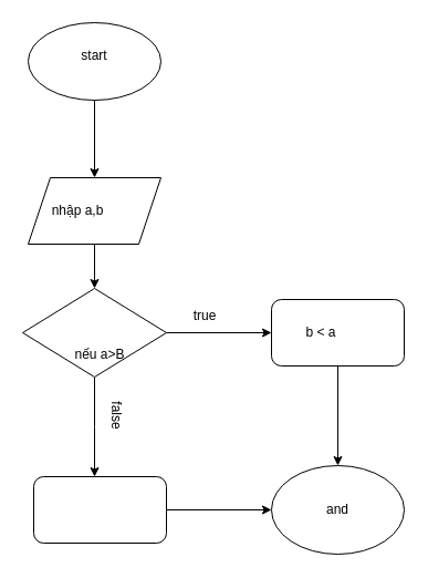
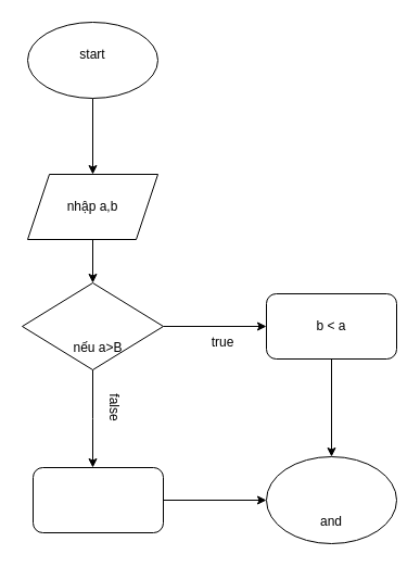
  <mxCell id="0" />
  <mxCell id="1" parent="0" />
  <mxCell id="2" style="edgeStyle=orthogonalEdgeStyle;rounded=0;orthogonalLoop=1;jettySize=auto;html=1;exitX=0.5;exitY=1;exitDx=0;exitDy=0;entryX=0.5;entryY=0;entryDx=0;entryDy=0;" edge="1" parent="1" source="3" target="6"><mxGeometry relative="1" as="geometry" /></mxCell>
  <mxCell id="3" value="" style="ellipse;whiteSpace=wrap;html=1;" vertex="1" parent="1"><mxGeometry x="25" y="20" width="120" height="70" as="geometry" /></mxCell>
  <mxCell id="4" value="start" style="text;html=1;align=center;verticalAlign=middle;whiteSpace=wrap;rounded=0;" vertex="1" parent="1"><mxGeometry x="55" y="35" width="60" height="30" as="geometry" /></mxCell>
  <mxCell id="5" style="edgeStyle=orthogonalEdgeStyle;rounded=0;orthogonalLoop=1;jettySize=auto;html=1;exitX=0.5;exitY=1;exitDx=0;exitDy=0;entryX=0.5;entryY=0;entryDx=0;entryDy=0;" edge="1" parent="1" source="6" target="10"><mxGeometry relative="1" as="geometry" /></mxCell>
  <mxCell id="6" value="" style="shape=parallelogram;perimeter=parallelogramPerimeter;whiteSpace=wrap;html=1;fixedSize=1;" vertex="1" parent="1"><mxGeometry x="25" y="160" width="120" height="60" as="geometry" /></mxCell>
- <mxCell id="7" value="nhập a,b" style="text;html=1;align=center;verticalAlign=middle;whiteSpace=wrap;rounded=0;" vertex="1" parent="1"><mxGeometry x="40" y="175" width="60" height="30" as="geometry" /></mxCell>
+ <mxCell id="7" value="nhập a,b" style="text;html=1;align=center;verticalAlign=middle;whiteSpace=wrap;rounded=0;" vertex="1" parent="1"><mxGeometry x="55" y="175" width="60" height="30" as="geometry" /></mxCell>
  <mxCell id="8" style="edgeStyle=orthogonalEdgeStyle;rounded=0;orthogonalLoop=1;jettySize=auto;html=1;exitX=1;exitY=0.5;exitDx=0;exitDy=0;" edge="1" parent="1" source="10"><mxGeometry relative="1" as="geometry"><mxPoint x="245" y="300" as="targetPoint" /></mxGeometry></mxCell>
  <mxCell id="9" style="edgeStyle=orthogonalEdgeStyle;rounded=0;orthogonalLoop=1;jettySize=auto;html=1;exitX=0.5;exitY=1;exitDx=0;exitDy=0;" edge="1" parent="1" source="10"><mxGeometry relative="1" as="geometry"><mxPoint x="85" y="430" as="targetPoint" /></mxGeometry></mxCell>
  <mxCell id="10" value="" style="rhombus;whiteSpace=wrap;html=1;" vertex="1" parent="1"><mxGeometry x="20" y="260" width="130" height="80" as="geometry" /></mxCell>
  <mxCell id="11" value="nếu a&amp;gt;B" style="text;html=1;align=center;verticalAlign=middle;whiteSpace=wrap;rounded=0;" vertex="1" parent="1"><mxGeometry x="60" y="305" width="60" height="30" as="geometry" /></mxCell>
  <mxCell id="12" style="edgeStyle=orthogonalEdgeStyle;rounded=0;orthogonalLoop=1;jettySize=auto;html=1;exitX=0.5;exitY=1;exitDx=0;exitDy=0;entryX=0.5;entryY=0;entryDx=0;entryDy=0;" edge="1" parent="1" source="13" target="19"><mxGeometry relative="1" as="geometry" /></mxCell>
  <mxCell id="13" value="" style="rounded=1;whiteSpace=wrap;html=1;" vertex="1" parent="1"><mxGeometry x="245" y="270" width="120" height="60" as="geometry" /></mxCell>
- <mxCell id="14" value="b &amp;lt; a" style="text;html=1;align=center;verticalAlign=middle;whiteSpace=wrap;rounded=0;" vertex="1" parent="1"><mxGeometry x="260" y="285" width="60" height="30" as="geometry" /></mxCell>
- <mxCell id="15" value="true" style="text;html=1;align=center;verticalAlign=middle;whiteSpace=wrap;rounded=0;" vertex="1" parent="1"><mxGeometry x="155" y="270" width="60" height="30" as="geometry" /></mxCell>
+ <mxCell id="14" value="b &amp;lt; a" style="text;html=1;align=center;verticalAlign=middle;whiteSpace=wrap;rounded=0;" vertex="1" parent="1"><mxGeometry x="275" y="285" width="60" height="30" as="geometry" /></mxCell>
+ <mxCell id="15" value="true" style="text;html=1;align=center;verticalAlign=middle;whiteSpace=wrap;rounded=0;" vertex="1" parent="1"><mxGeometry x="175" y="300" width="60" height="30" as="geometry" /></mxCell>
  <mxCell id="16" style="edgeStyle=orthogonalEdgeStyle;rounded=0;orthogonalLoop=1;jettySize=auto;html=1;exitX=1;exitY=0.5;exitDx=0;exitDy=0;entryX=0;entryY=0.5;entryDx=0;entryDy=0;" edge="1" parent="1" source="17" target="19"><mxGeometry relative="1" as="geometry" /></mxCell>
  <mxCell id="17" value="" style="rounded=1;whiteSpace=wrap;html=1;" vertex="1" parent="1"><mxGeometry x="30" y="430" width="120" height="60" as="geometry" /></mxCell>
  <mxCell id="18" value="false" style="text;html=1;align=center;verticalAlign=middle;whiteSpace=wrap;rounded=0;rotation=90;" vertex="1" parent="1"><mxGeometry x="75" y="360" width="60" height="30" as="geometry" /></mxCell>
  <mxCell id="19" value="" style="ellipse;whiteSpace=wrap;html=1;" vertex="1" parent="1"><mxGeometry x="245" y="420" width="120" height="80" as="geometry" /></mxCell>
- <mxCell id="20" value="&lt;font style=&quot;vertical-align: inherit;&quot;&gt;&lt;font style=&quot;vertical-align: inherit;&quot;&gt;and&lt;/font&gt;&lt;/font&gt;" style="text;html=1;align=center;verticalAlign=middle;whiteSpace=wrap;rounded=0;" vertex="1" parent="1"><mxGeometry x="275" y="445" width="60" height="30" as="geometry" /></mxCell>
+ <mxCell id="20" value="&lt;font style=&quot;vertical-align: inherit;&quot;&gt;&lt;font style=&quot;vertical-align: inherit;&quot;&gt;and&lt;/font&gt;&lt;/font&gt;" style="text;html=1;align=center;verticalAlign=middle;whiteSpace=wrap;rounded=0;" vertex="1" parent="1"><mxGeometry x="275" y="465" width="60" height="30" as="geometry" /></mxCell>
